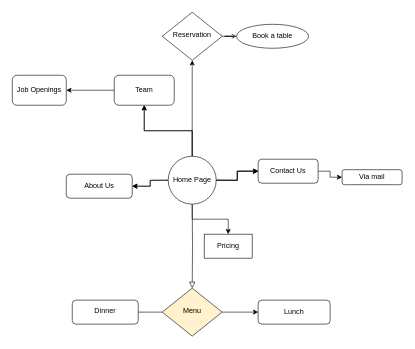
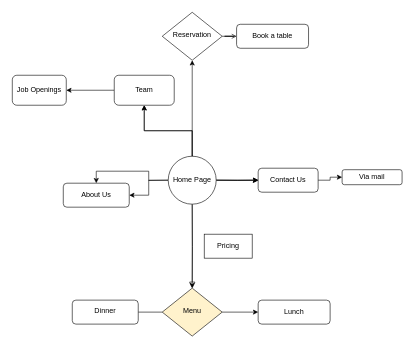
  <mxCell id="0" />
  <mxCell id="1" parent="0" />
  <mxCell id="2" value="" style="rounded=0;html=1;jettySize=auto;orthogonalLoop=1;fontSize=11;endArrow=block;endFill=0;endSize=8;strokeWidth=1;shadow=0;labelBackgroundColor=none;edgeStyle=orthogonalEdgeStyle;" parent="1" target="5" edge="1"><mxGeometry relative="1" as="geometry"><mxPoint x="320" y="340" as="sourcePoint" /></mxGeometry></mxCell>
  <mxCell id="3" value="" style="edgeStyle=orthogonalEdgeStyle;rounded=0;orthogonalLoop=1;jettySize=auto;html=1;endArrow=none;" edge="1" parent="1" source="5" target="10"><mxGeometry relative="1" as="geometry" /></mxCell>
  <mxCell id="4" value="" style="edgeStyle=orthogonalEdgeStyle;rounded=0;orthogonalLoop=1;jettySize=auto;html=1;" edge="1" parent="1" source="5" target="6"><mxGeometry relative="1" as="geometry" /></mxCell>
  <mxCell id="5" value="Menu" style="rhombus;whiteSpace=wrap;html=1;shadow=0;fontFamily=Helvetica;fontSize=12;align=center;strokeWidth=1;spacing=6;spacingTop=-4;fillColor=#fff2cc;" parent="1" vertex="1"><mxGeometry x="270" y="480" width="100" height="80" as="geometry" /></mxCell>
  <mxCell id="6" value="Lunch" style="rounded=1;whiteSpace=wrap;html=1;fontSize=12;glass=0;strokeWidth=1;shadow=0;" parent="1" vertex="1"><mxGeometry x="430" y="500" width="120" height="40" as="geometry" /></mxCell>
  <mxCell id="7" value="" style="edgeStyle=orthogonalEdgeStyle;rounded=0;orthogonalLoop=1;jettySize=auto;html=1;endArrow=open;" edge="1" parent="1" source="8" target="9"><mxGeometry relative="1" as="geometry" /></mxCell>
  <mxCell id="8" value="Reservation" style="rhombus;whiteSpace=wrap;html=1;shadow=0;fontFamily=Helvetica;fontSize=12;align=center;strokeWidth=1;spacing=6;spacingTop=-4;" parent="1" vertex="1"><mxGeometry x="270" width="100" height="80" as="geometry" y="20" /></mxCell>
- <mxCell id="9" value="Book a table" style="ellipse;whiteSpace=wrap;html=1;fontSize=12;glass=0;strokeWidth=1;shadow=0;" parent="1" vertex="1"><mxGeometry x="394" y="40" width="120" height="40" as="geometry" /></mxCell>
+ <mxCell id="9" value="Book a table" style="rounded=1;whiteSpace=wrap;html=1;fontSize=12;glass=0;strokeWidth=1;shadow=0;" parent="1" vertex="1"><mxGeometry x="394" y="40" width="120" height="40" as="geometry" /></mxCell>
  <mxCell id="10" value="Dinner" style="rounded=1;whiteSpace=wrap;html=1;shadow=0;strokeWidth=1;spacing=6;spacingTop=-4;" vertex="1" parent="1"><mxGeometry x="120" y="500" width="110" height="40" as="geometry" /></mxCell>
  <mxCell id="11" value="" style="edgeStyle=orthogonalEdgeStyle;rounded=0;orthogonalLoop=1;jettySize=auto;html=1;" edge="1" parent="1" target="8"><mxGeometry relative="1" as="geometry"><mxPoint x="320" y="260" as="sourcePoint" /><Array as="points"><mxPoint x="321" y="260" /><mxPoint x="321" y="270" /><mxPoint x="320" y="270" /></Array></mxGeometry></mxCell>
  <mxCell id="12" value="" style="edgeStyle=orthogonalEdgeStyle;rounded=0;orthogonalLoop=1;jettySize=auto;html=1;" edge="1" parent="1" target="15"><mxGeometry relative="1" as="geometry"><mxPoint x="360" y="300" as="sourcePoint" /></mxGeometry></mxCell>
  <mxCell id="13" value="" style="edgeStyle=orthogonalEdgeStyle;rounded=0;orthogonalLoop=1;jettySize=auto;html=1;" edge="1" parent="1" target="17"><mxGeometry relative="1" as="geometry"><mxPoint x="280" y="300" as="sourcePoint" /></mxGeometry></mxCell>
  <mxCell id="14" value="" style="edgeStyle=orthogonalEdgeStyle;rounded=0;orthogonalLoop=1;jettySize=auto;html=1;" edge="1" parent="1" source="15" target="16"><mxGeometry relative="1" as="geometry" /></mxCell>
- <mxCell id="15" value="Contact Us" style="rounded=1;whiteSpace=wrap;html=1;" vertex="1" parent="1"><mxGeometry x="430" y="265" width="100" height="40" as="geometry" /></mxCell>
+ <mxCell id="15" value="Contact Us" style="rounded=1;whiteSpace=wrap;html=1;" vertex="1" parent="1"><mxGeometry x="430" y="280" width="100" height="40" as="geometry" /></mxCell>
  <mxCell id="16" value="Via mail" style="rounded=1;whiteSpace=wrap;html=1;" vertex="1" parent="1"><mxGeometry x="570" y="282.5" width="100" height="25" as="geometry" /></mxCell>
- <mxCell id="17" value="About Us" style="rounded=1;whiteSpace=wrap;html=1;" vertex="1" parent="1"><mxGeometry x="110" y="290" width="110" height="40" as="geometry" /></mxCell>
+ <mxCell id="17" value="About Us" style="rounded=1;whiteSpace=wrap;html=1;" vertex="1" parent="1"><mxGeometry x="105" y="305" width="110" height="40" as="geometry" /></mxCell>
  <mxCell id="18" value="" style="edgeStyle=orthogonalEdgeStyle;rounded=0;orthogonalLoop=1;jettySize=auto;html=1;" edge="1" parent="1" source="24" target="26"><mxGeometry relative="1" as="geometry" /></mxCell>
  <mxCell id="19" value="" style="edgeStyle=orthogonalEdgeStyle;rounded=0;orthogonalLoop=1;jettySize=auto;html=1;" edge="1" parent="1" source="24" target="26"><mxGeometry relative="1" as="geometry" /></mxCell>
- <mxCell id="20" value="" style="edgeStyle=orthogonalEdgeStyle;rounded=0;orthogonalLoop=1;jettySize=auto;html=1;" edge="1" parent="1" source="24" target="28"><mxGeometry relative="1" as="geometry" /></mxCell>
+ <mxCell id="20" value="" style="edgeStyle=orthogonalEdgeStyle;rounded=0;orthogonalLoop=1;jettySize=auto;html=1;" edge="1" parent="1" source="24" target="5"><mxGeometry relative="1" as="geometry" /></mxCell>
  <mxCell id="21" value="" style="edgeStyle=orthogonalEdgeStyle;rounded=0;orthogonalLoop=1;jettySize=auto;html=1;" edge="1" parent="1" source="24" target="17"><mxGeometry relative="1" as="geometry" /></mxCell>
  <mxCell id="22" value="" style="edgeStyle=orthogonalEdgeStyle;rounded=0;orthogonalLoop=1;jettySize=auto;html=1;" edge="1" parent="1" source="24" target="15"><mxGeometry relative="1" as="geometry" /></mxCell>
  <mxCell id="23" value="" style="edgeStyle=orthogonalEdgeStyle;rounded=0;orthogonalLoop=1;jettySize=auto;html=1;" edge="1" parent="1" source="24" target="15"><mxGeometry relative="1" as="geometry" /></mxCell>
  <mxCell id="24" value="Home Page" style="ellipse;whiteSpace=wrap;html=1;aspect=fixed;" vertex="1" parent="1"><mxGeometry x="280" y="260" width="80" height="80" as="geometry" /></mxCell>
  <mxCell id="25" value="" style="edgeStyle=orthogonalEdgeStyle;rounded=0;orthogonalLoop=1;jettySize=auto;html=1;" edge="1" parent="1" source="26" target="27"><mxGeometry relative="1" as="geometry" /></mxCell>
  <mxCell id="26" value="Team" style="rounded=1;whiteSpace=wrap;html=1;" vertex="1" parent="1"><mxGeometry x="190" y="125" width="100" height="50" as="geometry" /></mxCell>
  <mxCell id="27" value="Job Openings" style="whiteSpace=wrap;html=1;rounded=1;" vertex="1" parent="1"><mxGeometry x="20" y="125" width="90" height="50" as="geometry" /></mxCell>
  <mxCell id="28" value="Pricing" style="whiteSpace=wrap;html=1;" vertex="1" parent="1"><mxGeometry x="340" y="390" width="80" height="40" as="geometry" /></mxCell>
